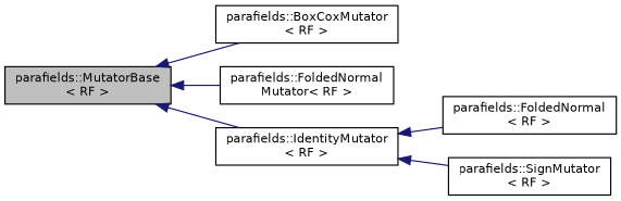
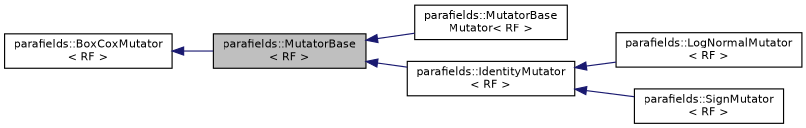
  digraph {
    rankdir=LR
    node [color=black fillcolor=white fontname=Helvetica fontsize=10 shape=record style=filled]
    edge [color=midnightblue dir=back fontname=Helvetica fontsize=10 labelfontname=Helvetica labelfontsize=10 style=solid]
    n1 [fillcolor=grey75 fontcolor=black height=0.2 label="parafields::MutatorBase\l\< RF \>" width=0.4]
    n2 [height=0.2 label="parafields::BoxCoxMutator\l\< RF \>" width=0.4]
-   n3 [height=0.2 label="parafields::FoldedNormal\lMutator\< RF \>" width=0.4]
+   n3 [height=0.2 label="parafields::MutatorBase\lMutator\< RF \>" width=0.4]
    n4 [height=0.2 label="parafields::IdentityMutator\l\< RF \>" width=0.4]
-   n5 [height=0.2 label="parafields::FoldedNormal\l\< RF \>" width=0.4]
+   n5 [height=0.2 label="parafields::LogNormalMutator\l\< RF \>" width=0.4]
    n6 [height=0.2 label="parafields::SignMutator\l\< RF \>" width=0.4]
-   n1 -> n2
+   n2 -> n1
    n1 -> n3
    n1 -> n4
    n4 -> n5
    n4 -> n6
  }
